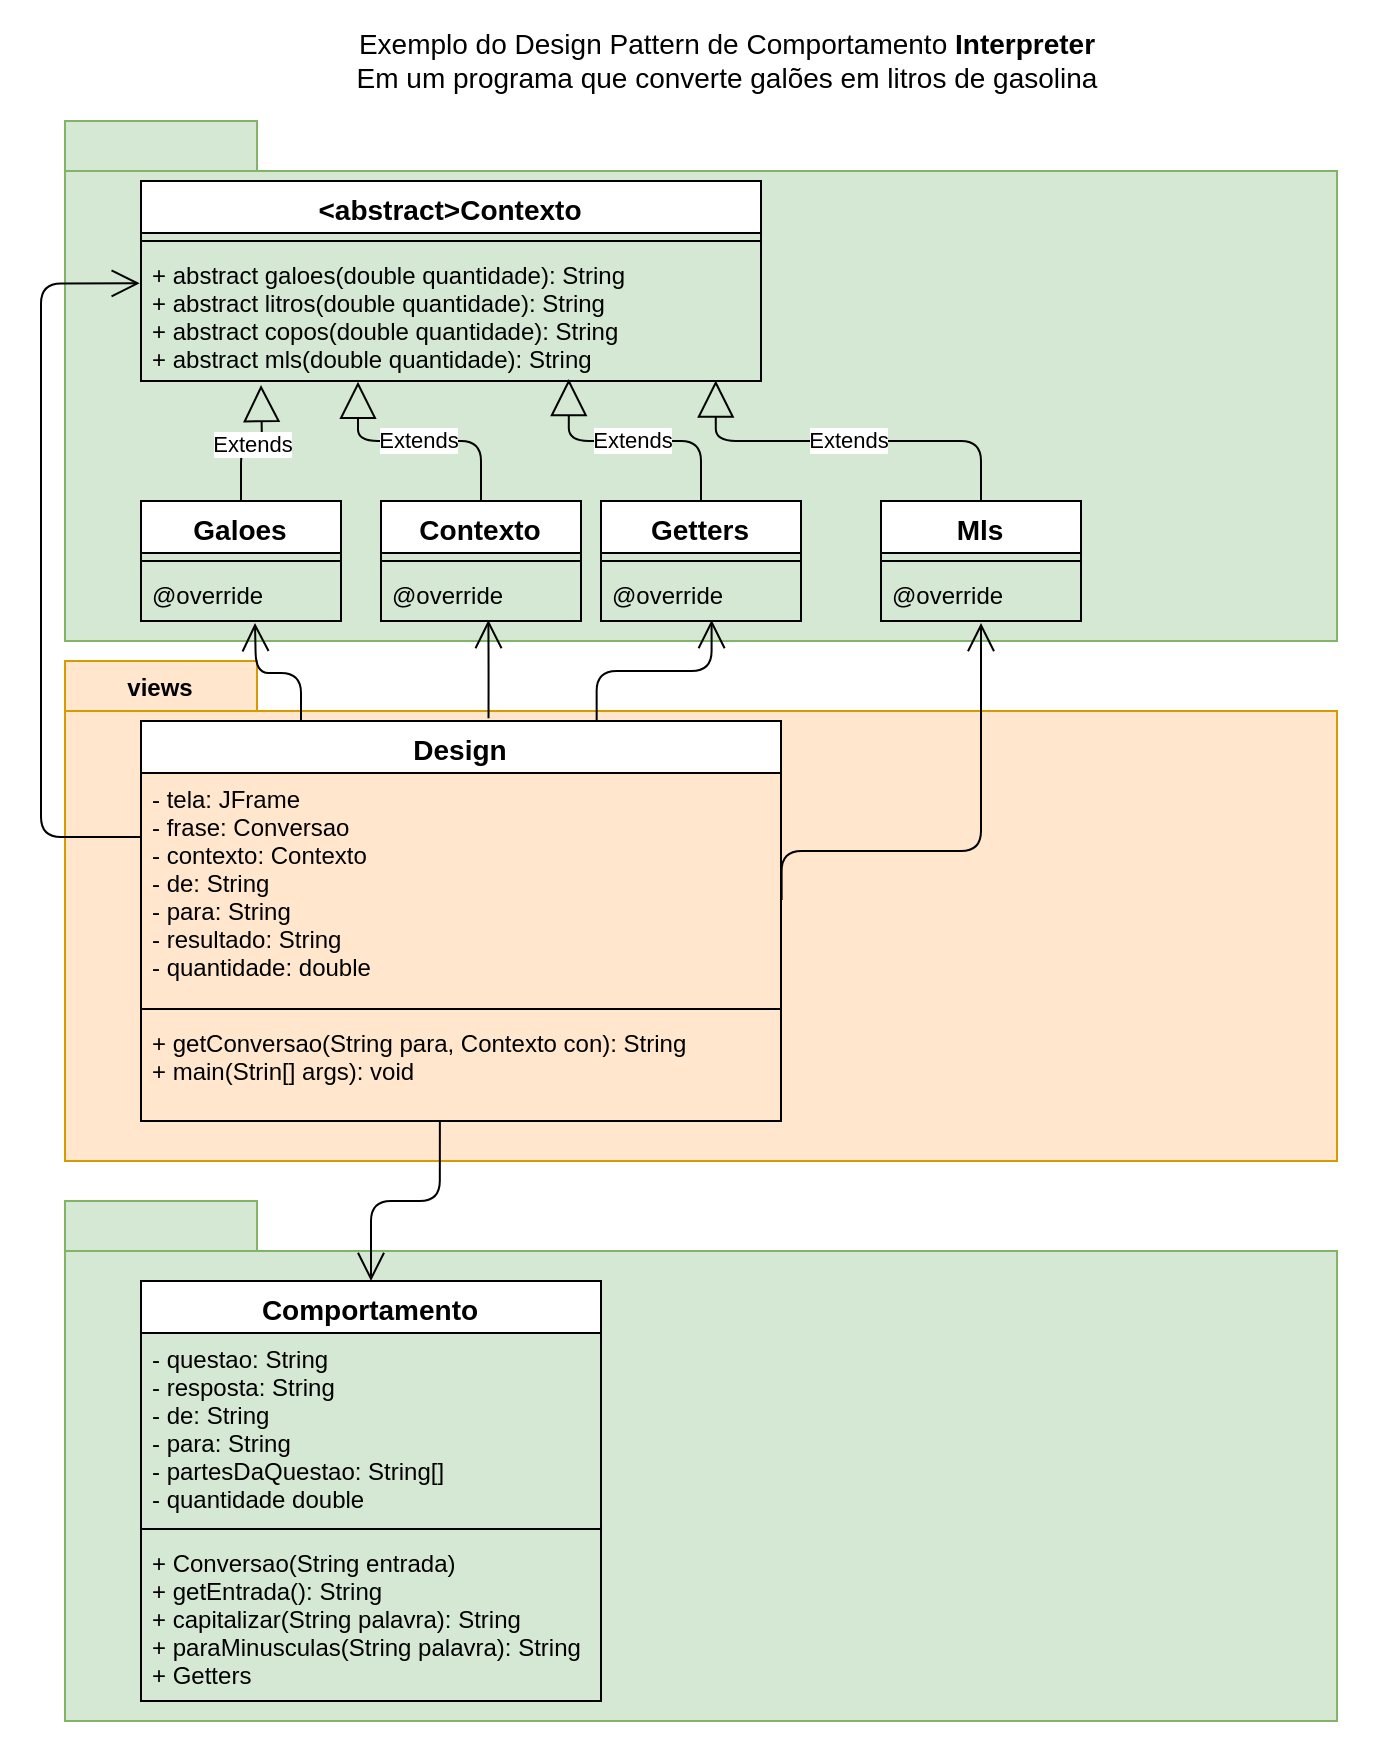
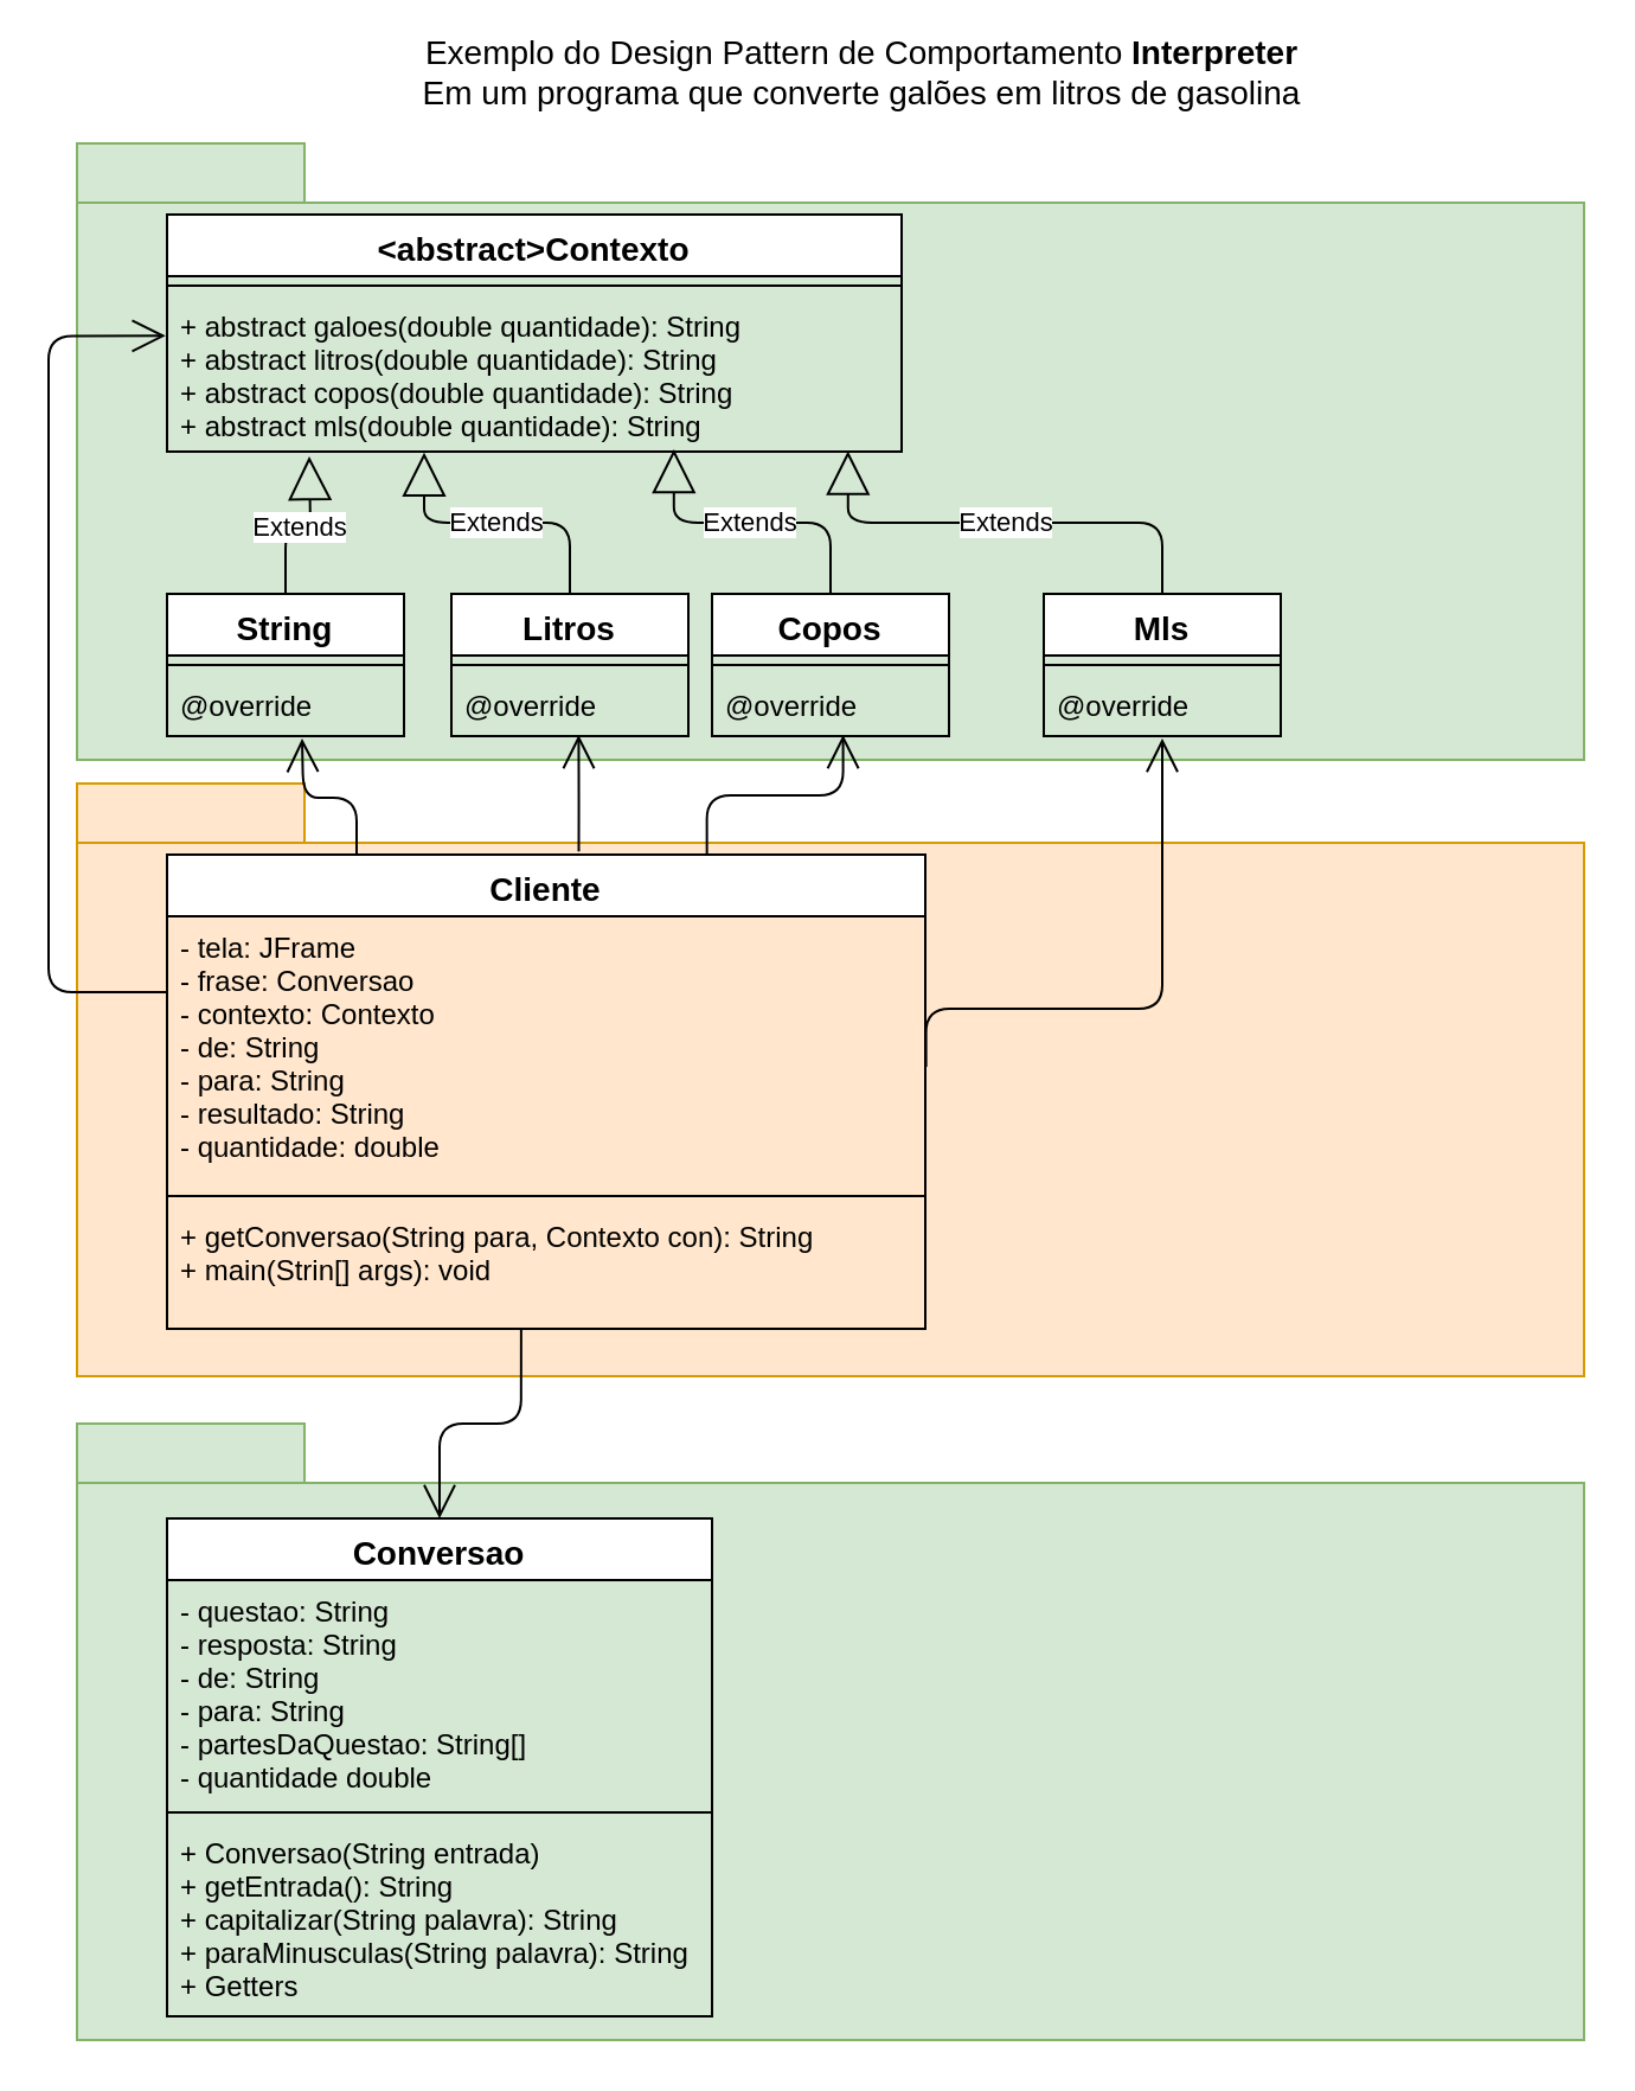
  <mxCell id="0" />
  <mxCell id="1" parent="0" />
  <mxCell id="2" value="" style="shape=folder;fontStyle=1;spacingTop=10;tabWidth=96;tabHeight=25;tabPosition=left;html=1;fillColor=#d5e8d4;strokeColor=#82b366;" vertex="1" parent="1"><mxGeometry x="32" y="60" width="636" height="260" as="geometry" /></mxCell>
  <mxCell id="3" value="" style="shape=folder;fontStyle=1;spacingTop=10;tabWidth=96;tabHeight=25;tabPosition=left;html=1;fillColor=#d5e8d4;strokeColor=#82b366;" vertex="1" parent="1"><mxGeometry x="32" y="600" width="636" height="260" as="geometry" /></mxCell>
  <mxCell id="4" value="" style="shape=folder;fontStyle=1;spacingTop=10;tabWidth=96;tabHeight=25;tabPosition=left;html=1;fillColor=#ffe6cc;strokeColor=#d79b00;" vertex="1" parent="1"><mxGeometry x="32" y="330" width="636" height="250" as="geometry" /></mxCell>
  <mxCell id="5" value="Exemplo do Design Pattern de Comportamento &lt;b&gt;Interpreter&lt;/b&gt;&lt;br style=&quot;font-size: 14px&quot;&gt;Em um programa que converte galões em litros de gasolina" style="text;html=1;strokeColor=none;fillColor=none;align=center;verticalAlign=middle;whiteSpace=wrap;rounded=0;fontSize=14;" parent="1" vertex="1"><mxGeometry x="163" y="20" width="401" height="20" as="geometry" /></mxCell>
- <mxCell id="6" value="Comportamento" style="swimlane;fontStyle=1;align=center;verticalAlign=top;childLayout=stackLayout;horizontal=1;startSize=26;horizontalStack=0;resizeParent=1;resizeParentMax=0;resizeLast=0;collapsible=1;marginBottom=0;fontSize=14;" parent="1" vertex="1"><mxGeometry x="70" y="640" width="230" height="210" as="geometry" /></mxCell>
+ <mxCell id="6" value="Conversao" style="swimlane;fontStyle=1;align=center;verticalAlign=top;childLayout=stackLayout;horizontal=1;startSize=26;horizontalStack=0;resizeParent=1;resizeParentMax=0;resizeLast=0;collapsible=1;marginBottom=0;fontSize=14;" parent="1" vertex="1"><mxGeometry x="70" y="640" width="230" height="210" as="geometry" /></mxCell>
  <mxCell id="7" value="- questao: String&#10;- resposta: String&#10;- de: String&#10;- para: String&#10;- partesDaQuestao: String[]&#10;- quantidade double" style="text;strokeColor=none;fillColor=none;align=left;verticalAlign=top;spacingLeft=4;spacingRight=4;overflow=hidden;rotatable=0;points=[[0,0.5],[1,0.5]];portConstraint=eastwest;" parent="6" vertex="1"><mxGeometry y="26" width="230" height="94" as="geometry" /></mxCell>
  <mxCell id="8" value="" style="line;strokeWidth=1;fillColor=none;align=left;verticalAlign=middle;spacingTop=-1;spacingLeft=3;spacingRight=3;rotatable=0;labelPosition=right;points=[];portConstraint=eastwest;" parent="6" vertex="1"><mxGeometry y="120" width="230" height="8" as="geometry" /></mxCell>
  <mxCell id="9" value="+ Conversao(String entrada)&#10;+ getEntrada(): String&#10;+ capitalizar(String palavra): String&#10;+ paraMinusculas(String palavra): String&#10;+ Getters" style="text;strokeColor=none;fillColor=none;align=left;verticalAlign=top;spacingLeft=4;spacingRight=4;overflow=hidden;rotatable=0;points=[[0,0.5],[1,0.5]];portConstraint=eastwest;" parent="6" vertex="1"><mxGeometry y="128" width="230" height="82" as="geometry" /></mxCell>
  <mxCell id="10" value="&lt;abstract&gt;Contexto" style="swimlane;fontStyle=1;align=center;verticalAlign=top;childLayout=stackLayout;horizontal=1;startSize=26;horizontalStack=0;resizeParent=1;resizeParentMax=0;resizeLast=0;collapsible=1;marginBottom=0;fontSize=14;" parent="1" vertex="1"><mxGeometry x="70" y="90" width="310" height="100" as="geometry" /></mxCell>
  <mxCell id="11" value="" style="line;strokeWidth=1;fillColor=none;align=left;verticalAlign=middle;spacingTop=-1;spacingLeft=3;spacingRight=3;rotatable=0;labelPosition=right;points=[];portConstraint=eastwest;" parent="10" vertex="1"><mxGeometry y="26" width="310" height="8" as="geometry" /></mxCell>
  <mxCell id="12" value="+ abstract galoes(double quantidade): String&#10;+ abstract litros(double quantidade): String&#10;+ abstract copos(double quantidade): String&#10;+ abstract mls(double quantidade): String" style="text;strokeColor=none;fillColor=none;align=left;verticalAlign=top;spacingLeft=4;spacingRight=4;overflow=hidden;rotatable=0;points=[[0,0.5],[1,0.5]];portConstraint=eastwest;" parent="10" vertex="1"><mxGeometry y="34" width="310" height="66" as="geometry" /></mxCell>
- <mxCell id="13" value="Design" style="swimlane;fontStyle=1;align=center;verticalAlign=top;childLayout=stackLayout;horizontal=1;startSize=26;horizontalStack=0;resizeParent=1;resizeParentMax=0;resizeLast=0;collapsible=1;marginBottom=0;fontSize=14;" parent="1" vertex="1"><mxGeometry x="70" y="360" width="320" height="200" as="geometry" /></mxCell>
+ <mxCell id="13" value="Cliente" style="swimlane;fontStyle=1;align=center;verticalAlign=top;childLayout=stackLayout;horizontal=1;startSize=26;horizontalStack=0;resizeParent=1;resizeParentMax=0;resizeLast=0;collapsible=1;marginBottom=0;fontSize=14;" parent="1" vertex="1"><mxGeometry x="70" y="360" width="320" height="200" as="geometry" /></mxCell>
  <mxCell id="14" value="- tela: JFrame&#10;- frase: Conversao&#10;- contexto: Contexto&#10;- de: String&#10;- para: String&#10;- resultado: String&#10;- quantidade: double" style="text;strokeColor=none;fillColor=none;align=left;verticalAlign=top;spacingLeft=4;spacingRight=4;overflow=hidden;rotatable=0;points=[[0,0.5],[1,0.5]];portConstraint=eastwest;" parent="13" vertex="1"><mxGeometry y="26" width="320" height="114" as="geometry" /></mxCell>
  <mxCell id="15" value="" style="line;strokeWidth=1;fillColor=none;align=left;verticalAlign=middle;spacingTop=-1;spacingLeft=3;spacingRight=3;rotatable=0;labelPosition=right;points=[];portConstraint=eastwest;" parent="13" vertex="1"><mxGeometry y="140" width="320" height="8" as="geometry" /></mxCell>
  <mxCell id="16" value="+ getConversao(String para, Contexto con): String&#10;+ main(Strin[] args): void" style="text;strokeColor=none;fillColor=none;align=left;verticalAlign=top;spacingLeft=4;spacingRight=4;overflow=hidden;rotatable=0;points=[[0,0.5],[1,0.5]];portConstraint=eastwest;" parent="13" vertex="1"><mxGeometry y="148" width="320" height="52" as="geometry" /></mxCell>
- <mxCell id="17" value="Galoes" style="swimlane;fontStyle=1;align=center;verticalAlign=top;childLayout=stackLayout;horizontal=1;startSize=26;horizontalStack=0;resizeParent=1;resizeParentMax=0;resizeLast=0;collapsible=1;marginBottom=0;fontSize=14;" vertex="1" parent="1"><mxGeometry x="70" y="250" width="100" height="60" as="geometry" /></mxCell>
+ <mxCell id="17" value="String" style="swimlane;fontStyle=1;align=center;verticalAlign=top;childLayout=stackLayout;horizontal=1;startSize=26;horizontalStack=0;resizeParent=1;resizeParentMax=0;resizeLast=0;collapsible=1;marginBottom=0;fontSize=14;" vertex="1" parent="1"><mxGeometry x="70" y="250" width="100" height="60" as="geometry" /></mxCell>
  <mxCell id="18" value="" style="line;strokeWidth=1;fillColor=none;align=left;verticalAlign=middle;spacingTop=-1;spacingLeft=3;spacingRight=3;rotatable=0;labelPosition=right;points=[];portConstraint=eastwest;" vertex="1" parent="17"><mxGeometry y="26" width="100" height="8" as="geometry" /></mxCell>
  <mxCell id="19" value="@override" style="text;strokeColor=none;fillColor=none;align=left;verticalAlign=top;spacingLeft=4;spacingRight=4;overflow=hidden;rotatable=0;points=[[0,0.5],[1,0.5]];portConstraint=eastwest;" vertex="1" parent="17"><mxGeometry y="34" width="100" height="26" as="geometry" /></mxCell>
  <mxCell id="20" value="Extends" style="endArrow=block;endSize=16;endFill=0;html=1;edgeStyle=orthogonalEdgeStyle;exitX=0.5;exitY=0;exitDx=0;exitDy=0;" edge="1" parent="1" source="17"><mxGeometry width="160" relative="1" as="geometry"><mxPoint x="280" y="440" as="sourcePoint" /><mxPoint x="130" y="192" as="targetPoint" /></mxGeometry></mxCell>
- <mxCell id="21" value="Contexto" style="swimlane;fontStyle=1;align=center;verticalAlign=top;childLayout=stackLayout;horizontal=1;startSize=26;horizontalStack=0;resizeParent=1;resizeParentMax=0;resizeLast=0;collapsible=1;marginBottom=0;fontSize=14;" vertex="1" parent="1"><mxGeometry x="190" y="250" width="100" height="60" as="geometry" /></mxCell>
+ <mxCell id="21" value="Litros" style="swimlane;fontStyle=1;align=center;verticalAlign=top;childLayout=stackLayout;horizontal=1;startSize=26;horizontalStack=0;resizeParent=1;resizeParentMax=0;resizeLast=0;collapsible=1;marginBottom=0;fontSize=14;" vertex="1" parent="1"><mxGeometry x="190" y="250" width="100" height="60" as="geometry" /></mxCell>
  <mxCell id="22" value="" style="line;strokeWidth=1;fillColor=none;align=left;verticalAlign=middle;spacingTop=-1;spacingLeft=3;spacingRight=3;rotatable=0;labelPosition=right;points=[];portConstraint=eastwest;" vertex="1" parent="21"><mxGeometry y="26" width="100" height="8" as="geometry" /></mxCell>
  <mxCell id="23" value="@override" style="text;strokeColor=none;fillColor=none;align=left;verticalAlign=top;spacingLeft=4;spacingRight=4;overflow=hidden;rotatable=0;points=[[0,0.5],[1,0.5]];portConstraint=eastwest;" vertex="1" parent="21"><mxGeometry y="34" width="100" height="26" as="geometry" /></mxCell>
- <mxCell id="24" value="Getters" style="swimlane;fontStyle=1;align=center;verticalAlign=top;childLayout=stackLayout;horizontal=1;startSize=26;horizontalStack=0;resizeParent=1;resizeParentMax=0;resizeLast=0;collapsible=1;marginBottom=0;fontSize=14;" vertex="1" parent="1"><mxGeometry x="300" y="250" width="100" height="60" as="geometry" /></mxCell>
+ <mxCell id="24" value="Copos" style="swimlane;fontStyle=1;align=center;verticalAlign=top;childLayout=stackLayout;horizontal=1;startSize=26;horizontalStack=0;resizeParent=1;resizeParentMax=0;resizeLast=0;collapsible=1;marginBottom=0;fontSize=14;" vertex="1" parent="1"><mxGeometry x="300" y="250" width="100" height="60" as="geometry" /></mxCell>
  <mxCell id="25" value="" style="line;strokeWidth=1;fillColor=none;align=left;verticalAlign=middle;spacingTop=-1;spacingLeft=3;spacingRight=3;rotatable=0;labelPosition=right;points=[];portConstraint=eastwest;" vertex="1" parent="24"><mxGeometry y="26" width="100" height="8" as="geometry" /></mxCell>
  <mxCell id="26" value="@override" style="text;strokeColor=none;fillColor=none;align=left;verticalAlign=top;spacingLeft=4;spacingRight=4;overflow=hidden;rotatable=0;points=[[0,0.5],[1,0.5]];portConstraint=eastwest;" vertex="1" parent="24"><mxGeometry y="34" width="100" height="26" as="geometry" /></mxCell>
  <mxCell id="27" value="Mls" style="swimlane;fontStyle=1;align=center;verticalAlign=top;childLayout=stackLayout;horizontal=1;startSize=26;horizontalStack=0;resizeParent=1;resizeParentMax=0;resizeLast=0;collapsible=1;marginBottom=0;fontSize=14;" vertex="1" parent="1"><mxGeometry x="440" y="250" width="100" height="60" as="geometry" /></mxCell>
  <mxCell id="28" value="" style="line;strokeWidth=1;fillColor=none;align=left;verticalAlign=middle;spacingTop=-1;spacingLeft=3;spacingRight=3;rotatable=0;labelPosition=right;points=[];portConstraint=eastwest;" vertex="1" parent="27"><mxGeometry y="26" width="100" height="8" as="geometry" /></mxCell>
  <mxCell id="29" value="@override" style="text;strokeColor=none;fillColor=none;align=left;verticalAlign=top;spacingLeft=4;spacingRight=4;overflow=hidden;rotatable=0;points=[[0,0.5],[1,0.5]];portConstraint=eastwest;" vertex="1" parent="27"><mxGeometry y="34" width="100" height="26" as="geometry" /></mxCell>
  <mxCell id="30" value="Extends" style="endArrow=block;endSize=16;endFill=0;html=1;edgeStyle=orthogonalEdgeStyle;entryX=0.35;entryY=1.006;entryDx=0;entryDy=0;entryPerimeter=0;" edge="1" parent="1" source="21" target="12"><mxGeometry width="160" relative="1" as="geometry"><mxPoint x="130" y="260" as="sourcePoint" /><mxPoint x="204" y="200.99" as="targetPoint" /></mxGeometry></mxCell>
  <mxCell id="31" value="Extends" style="endArrow=block;endSize=16;endFill=0;html=1;edgeStyle=orthogonalEdgeStyle;exitX=0.5;exitY=0;exitDx=0;exitDy=0;entryX=0.69;entryY=0.985;entryDx=0;entryDy=0;entryPerimeter=0;" edge="1" parent="1" source="24" target="12"><mxGeometry width="160" relative="1" as="geometry"><mxPoint x="260" y="260" as="sourcePoint" /><mxPoint x="190" y="190" as="targetPoint" /></mxGeometry></mxCell>
  <mxCell id="32" value="Extends" style="endArrow=block;endSize=16;endFill=0;html=1;edgeStyle=orthogonalEdgeStyle;exitX=0.5;exitY=0;exitDx=0;exitDy=0;entryX=0.927;entryY=0.996;entryDx=0;entryDy=0;entryPerimeter=0;" edge="1" parent="1" source="27" target="12"><mxGeometry width="160" relative="1" as="geometry"><mxPoint x="380" y="260" as="sourcePoint" /><mxPoint x="190" y="190" as="targetPoint" /></mxGeometry></mxCell>
  <mxCell id="33" value="" style="endArrow=open;endFill=1;endSize=12;html=1;exitX=0.467;exitY=0.99;exitDx=0;exitDy=0;exitPerimeter=0;entryX=0.5;entryY=0;entryDx=0;entryDy=0;edgeStyle=orthogonalEdgeStyle;" edge="1" parent="1" source="16" target="6"><mxGeometry width="160" relative="1" as="geometry"><mxPoint x="340" y="490" as="sourcePoint" /><mxPoint x="500" y="490" as="targetPoint" /></mxGeometry></mxCell>
  <mxCell id="34" value="" style="endArrow=open;endFill=1;endSize=12;html=1;entryX=-0.002;entryY=0.26;entryDx=0;entryDy=0;edgeStyle=orthogonalEdgeStyle;entryPerimeter=0;" edge="1" parent="1" source="14" target="12"><mxGeometry width="160" relative="1" as="geometry"><mxPoint x="229.44" y="544.48" as="sourcePoint" /><mxPoint x="195" y="610" as="targetPoint" /><Array as="points"><mxPoint x="20" y="418" /><mxPoint x="20" y="141" /></Array></mxGeometry></mxCell>
  <mxCell id="35" value="" style="endArrow=open;endFill=1;endSize=12;html=1;exitX=0.25;exitY=0;exitDx=0;exitDy=0;edgeStyle=orthogonalEdgeStyle;" edge="1" parent="1" source="13"><mxGeometry width="160" relative="1" as="geometry"><mxPoint x="340" y="290" as="sourcePoint" /><mxPoint x="127" y="311" as="targetPoint" /></mxGeometry></mxCell>
  <mxCell id="36" value="" style="endArrow=open;endFill=1;endSize=12;html=1;exitX=0.543;exitY=-0.007;exitDx=0;exitDy=0;entryX=0.537;entryY=0.981;entryDx=0;entryDy=0;entryPerimeter=0;edgeStyle=orthogonalEdgeStyle;exitPerimeter=0;" edge="1" parent="1" source="13" target="23"><mxGeometry width="160" relative="1" as="geometry"><mxPoint x="160" y="345" as="sourcePoint" /><mxPoint x="137" y="321.17" as="targetPoint" /></mxGeometry></mxCell>
  <mxCell id="37" value="" style="endArrow=open;endFill=1;endSize=12;html=1;exitX=0.712;exitY=0.002;exitDx=0;exitDy=0;exitPerimeter=0;entryX=0.553;entryY=0.981;entryDx=0;entryDy=0;entryPerimeter=0;edgeStyle=orthogonalEdgeStyle;" edge="1" parent="1" source="13" target="26"><mxGeometry width="160" relative="1" as="geometry"><mxPoint x="170" y="355" as="sourcePoint" /><mxPoint x="350" y="310" as="targetPoint" /></mxGeometry></mxCell>
  <mxCell id="38" value="" style="endArrow=open;endFill=1;endSize=12;html=1;exitX=1.001;exitY=0.557;exitDx=0;exitDy=0;exitPerimeter=0;edgeStyle=orthogonalEdgeStyle;" edge="1" parent="1" source="14"><mxGeometry width="160" relative="1" as="geometry"><mxPoint x="240" y="345" as="sourcePoint" /><mxPoint x="490" y="311" as="targetPoint" /><Array as="points"><mxPoint x="490" y="425" /><mxPoint x="490" y="311" /></Array></mxGeometry></mxCell>
- <mxCell id="39" value="views" style="text;align=center;fontStyle=1;verticalAlign=middle;spacingLeft=3;spacingRight=3;strokeColor=none;rotatable=0;points=[[0,0.5],[1,0.5]];portConstraint=eastwest;" vertex="1" parent="1"><mxGeometry x="40" y="330" width="80" height="26" as="geometry" /></mxCell>
